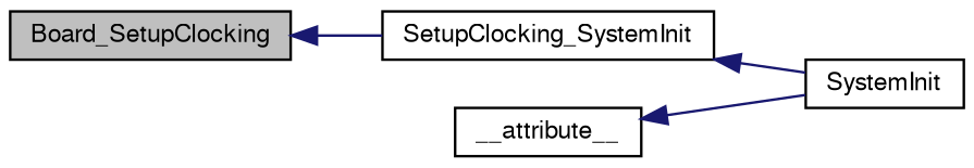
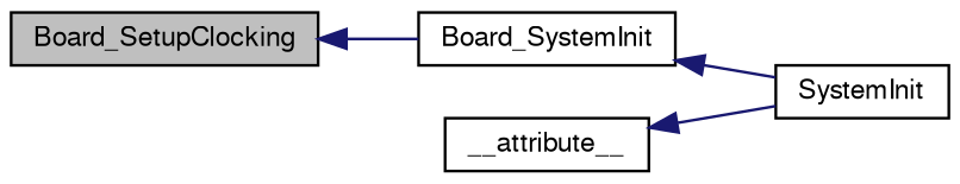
  digraph {
    rankdir=LR
    node [color=black fillcolor=white fontname=FreeSans fontsize=10 shape=record style=filled]
    edge [color=midnightblue dir=back fontname=FreeSans fontsize=10 labelfontname=FreeSans labelfontsize=10 style=solid]
    n1 [fillcolor=grey75 fontcolor=black height=0.2 label=Board_SetupClocking width=0.4]
-   n2 [height=0.2 label=SetupClocking_SystemInit width=0.4]
+   n2 [height=0.2 label=Board_SystemInit width=0.4]
    n3 [height=0.2 label=SystemInit width=0.4]
    n4 [height=0.2 label=__attribute__ width=0.4]
    n1 -> n2
    n2 -> n3
    n4 -> n3
  }
